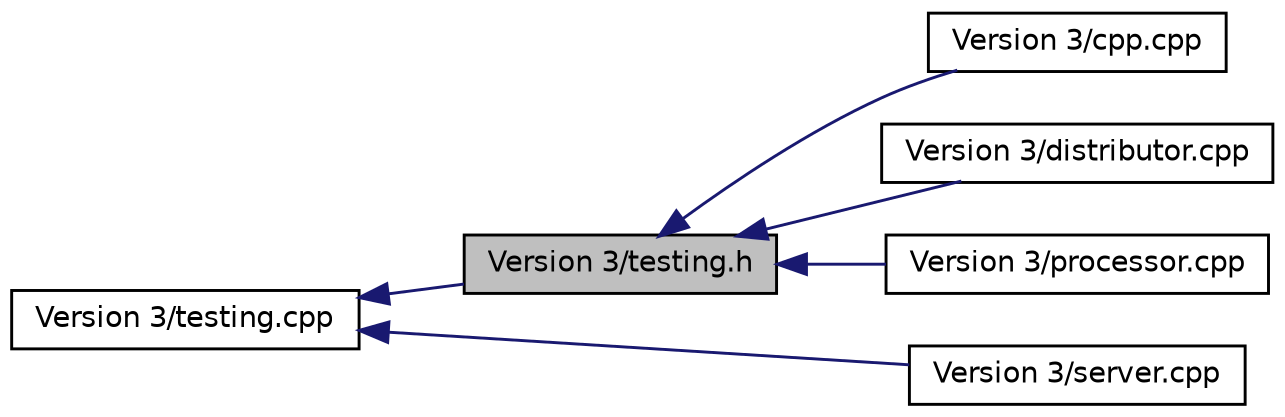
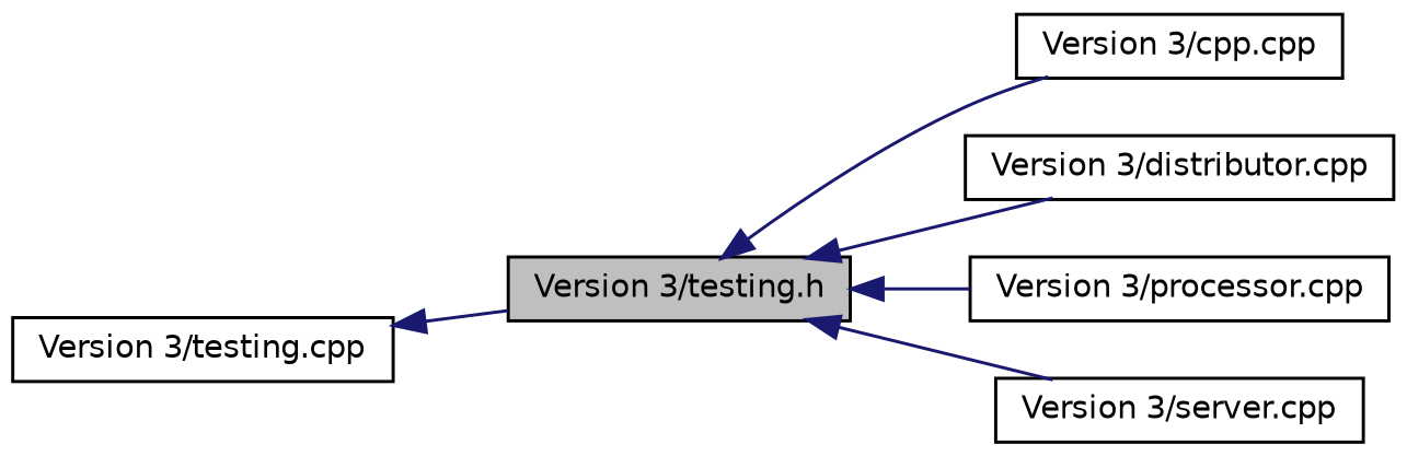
  digraph {
    rankdir=LR
    node [color=black fillcolor=white fontname=Helvetica fontsize=10 shape=record style=filled]
    edge [color=midnightblue dir=back fontname=Helvetica fontsize=10 labelfontname=Helvetica labelfontsize=10 style=solid]
    n1 [fillcolor=grey75 fontcolor=black height=0.2 label="Version 3/testing.h" width=0.4]
    n2 [height=0.2 label="Version 3/cpp.cpp" width=0.4]
    n3 [height=0.2 label="Version 3/distributor.cpp" width=0.4]
    n4 [height=0.2 label="Version 3/processor.cpp" width=0.4]
    n5 [height=0.2 label="Version 3/server.cpp" width=0.4]
    n6 [height=0.2 label="Version 3/testing.cpp" width=0.4]
    n1 -> n2
    n1 -> n3
    n1 -> n4
-   n6 -> n5
+   n1 -> n5
    n6 -> n1
  }
